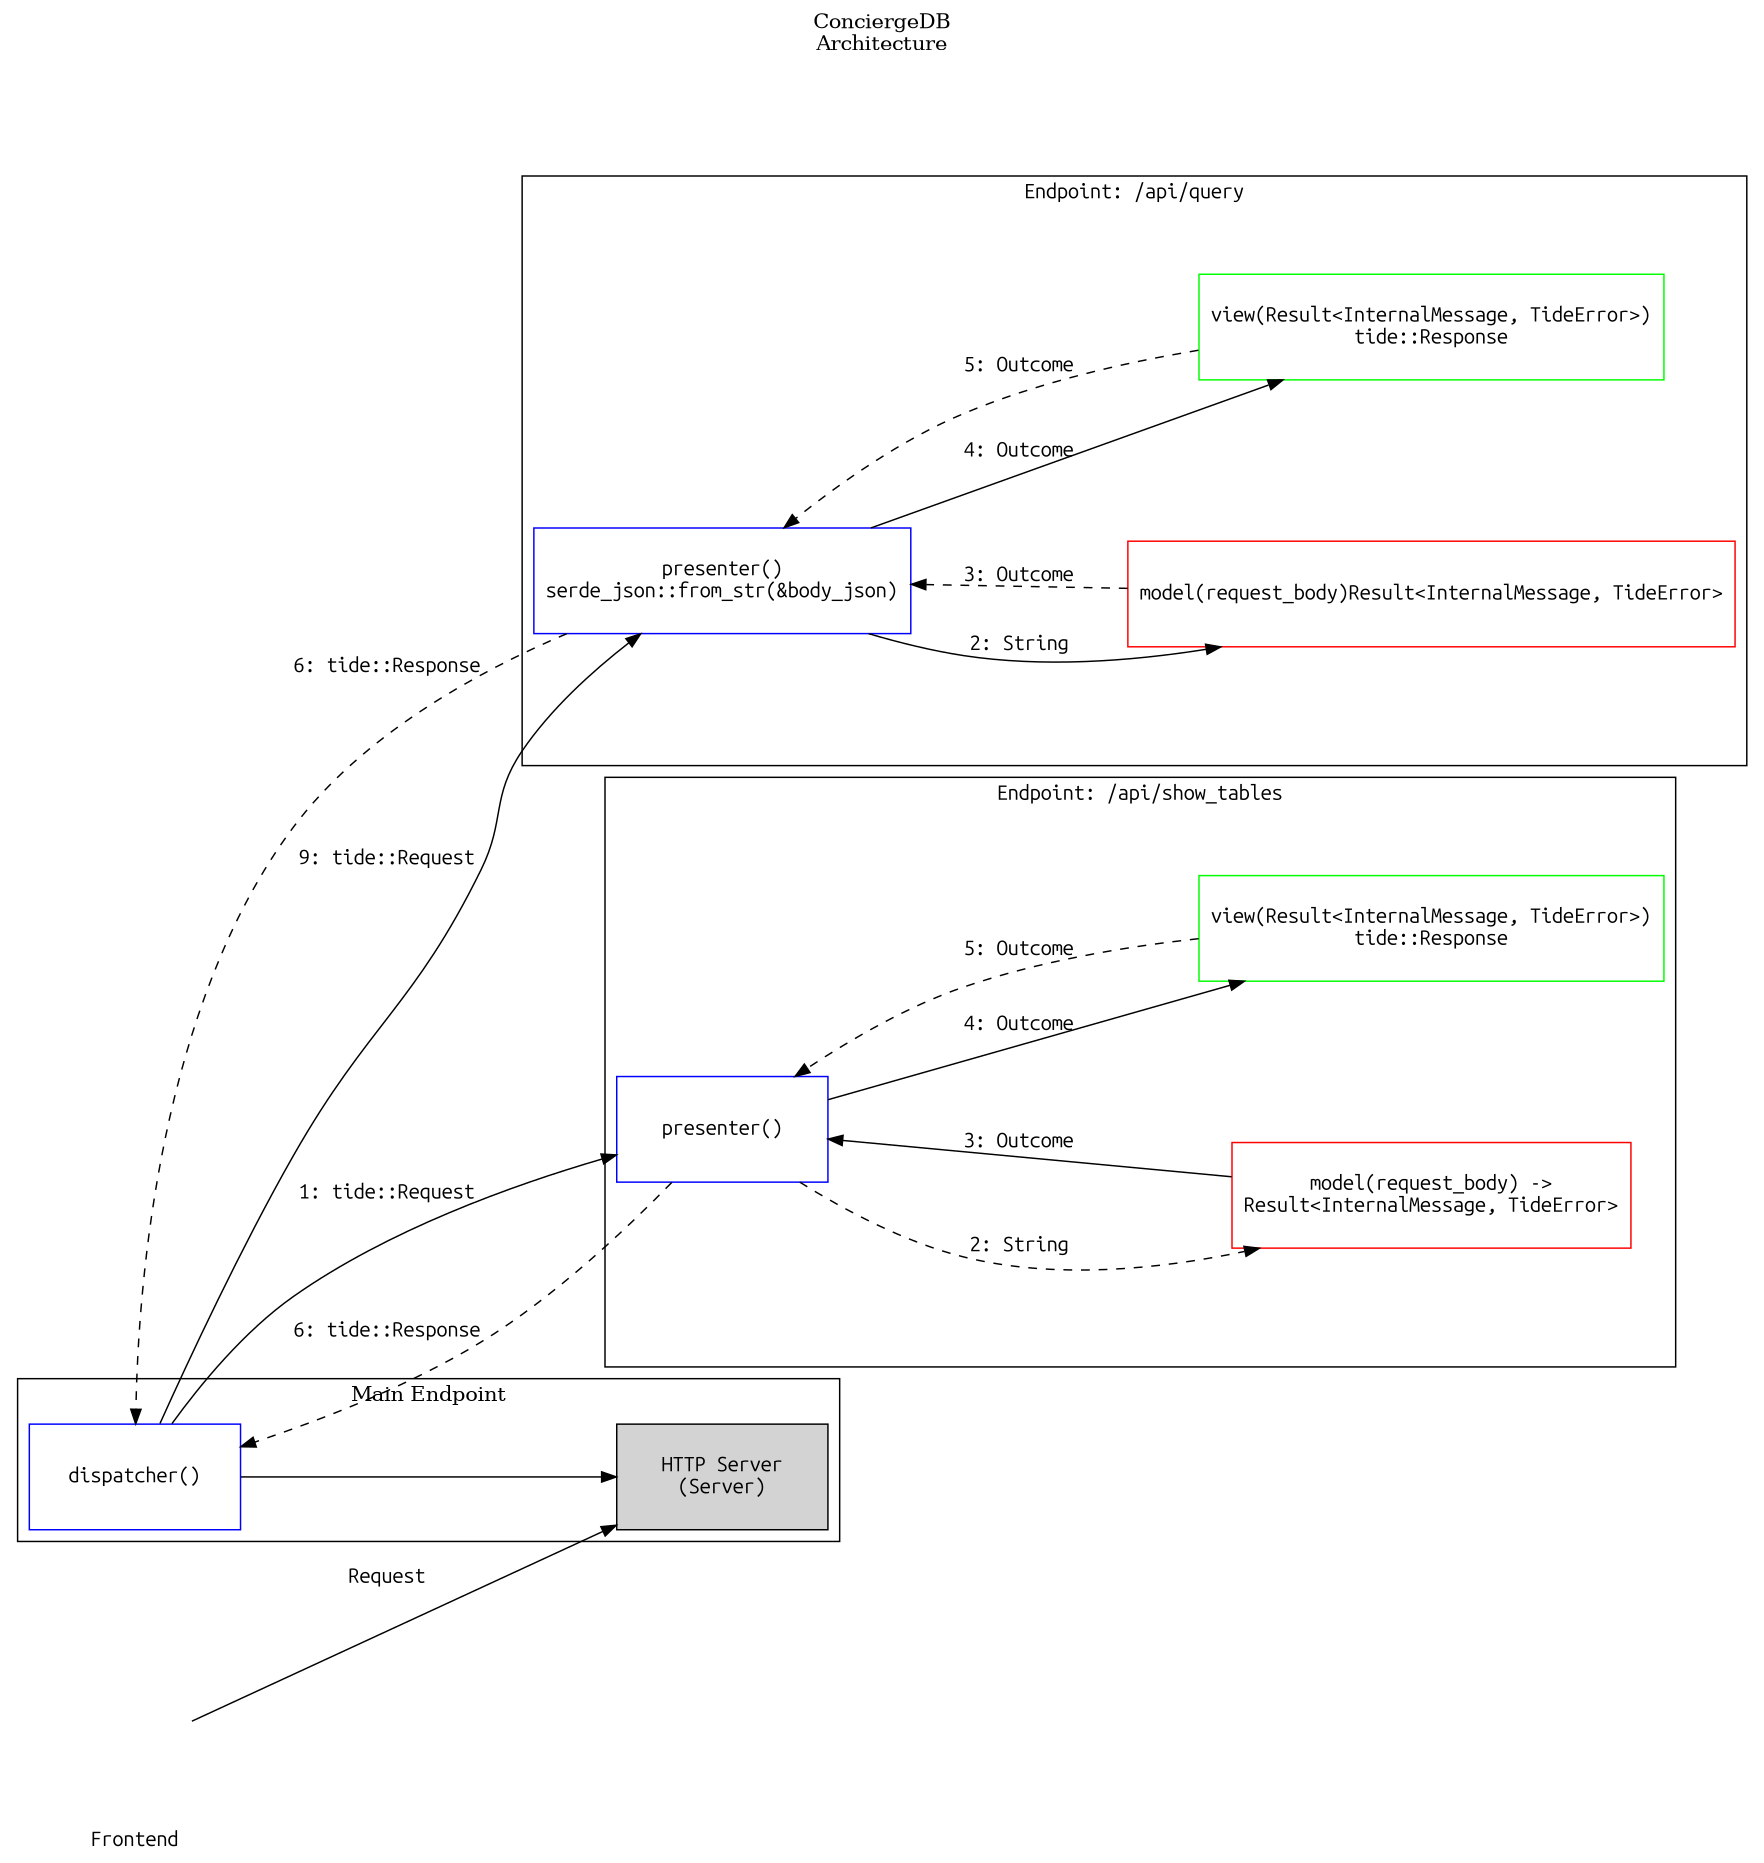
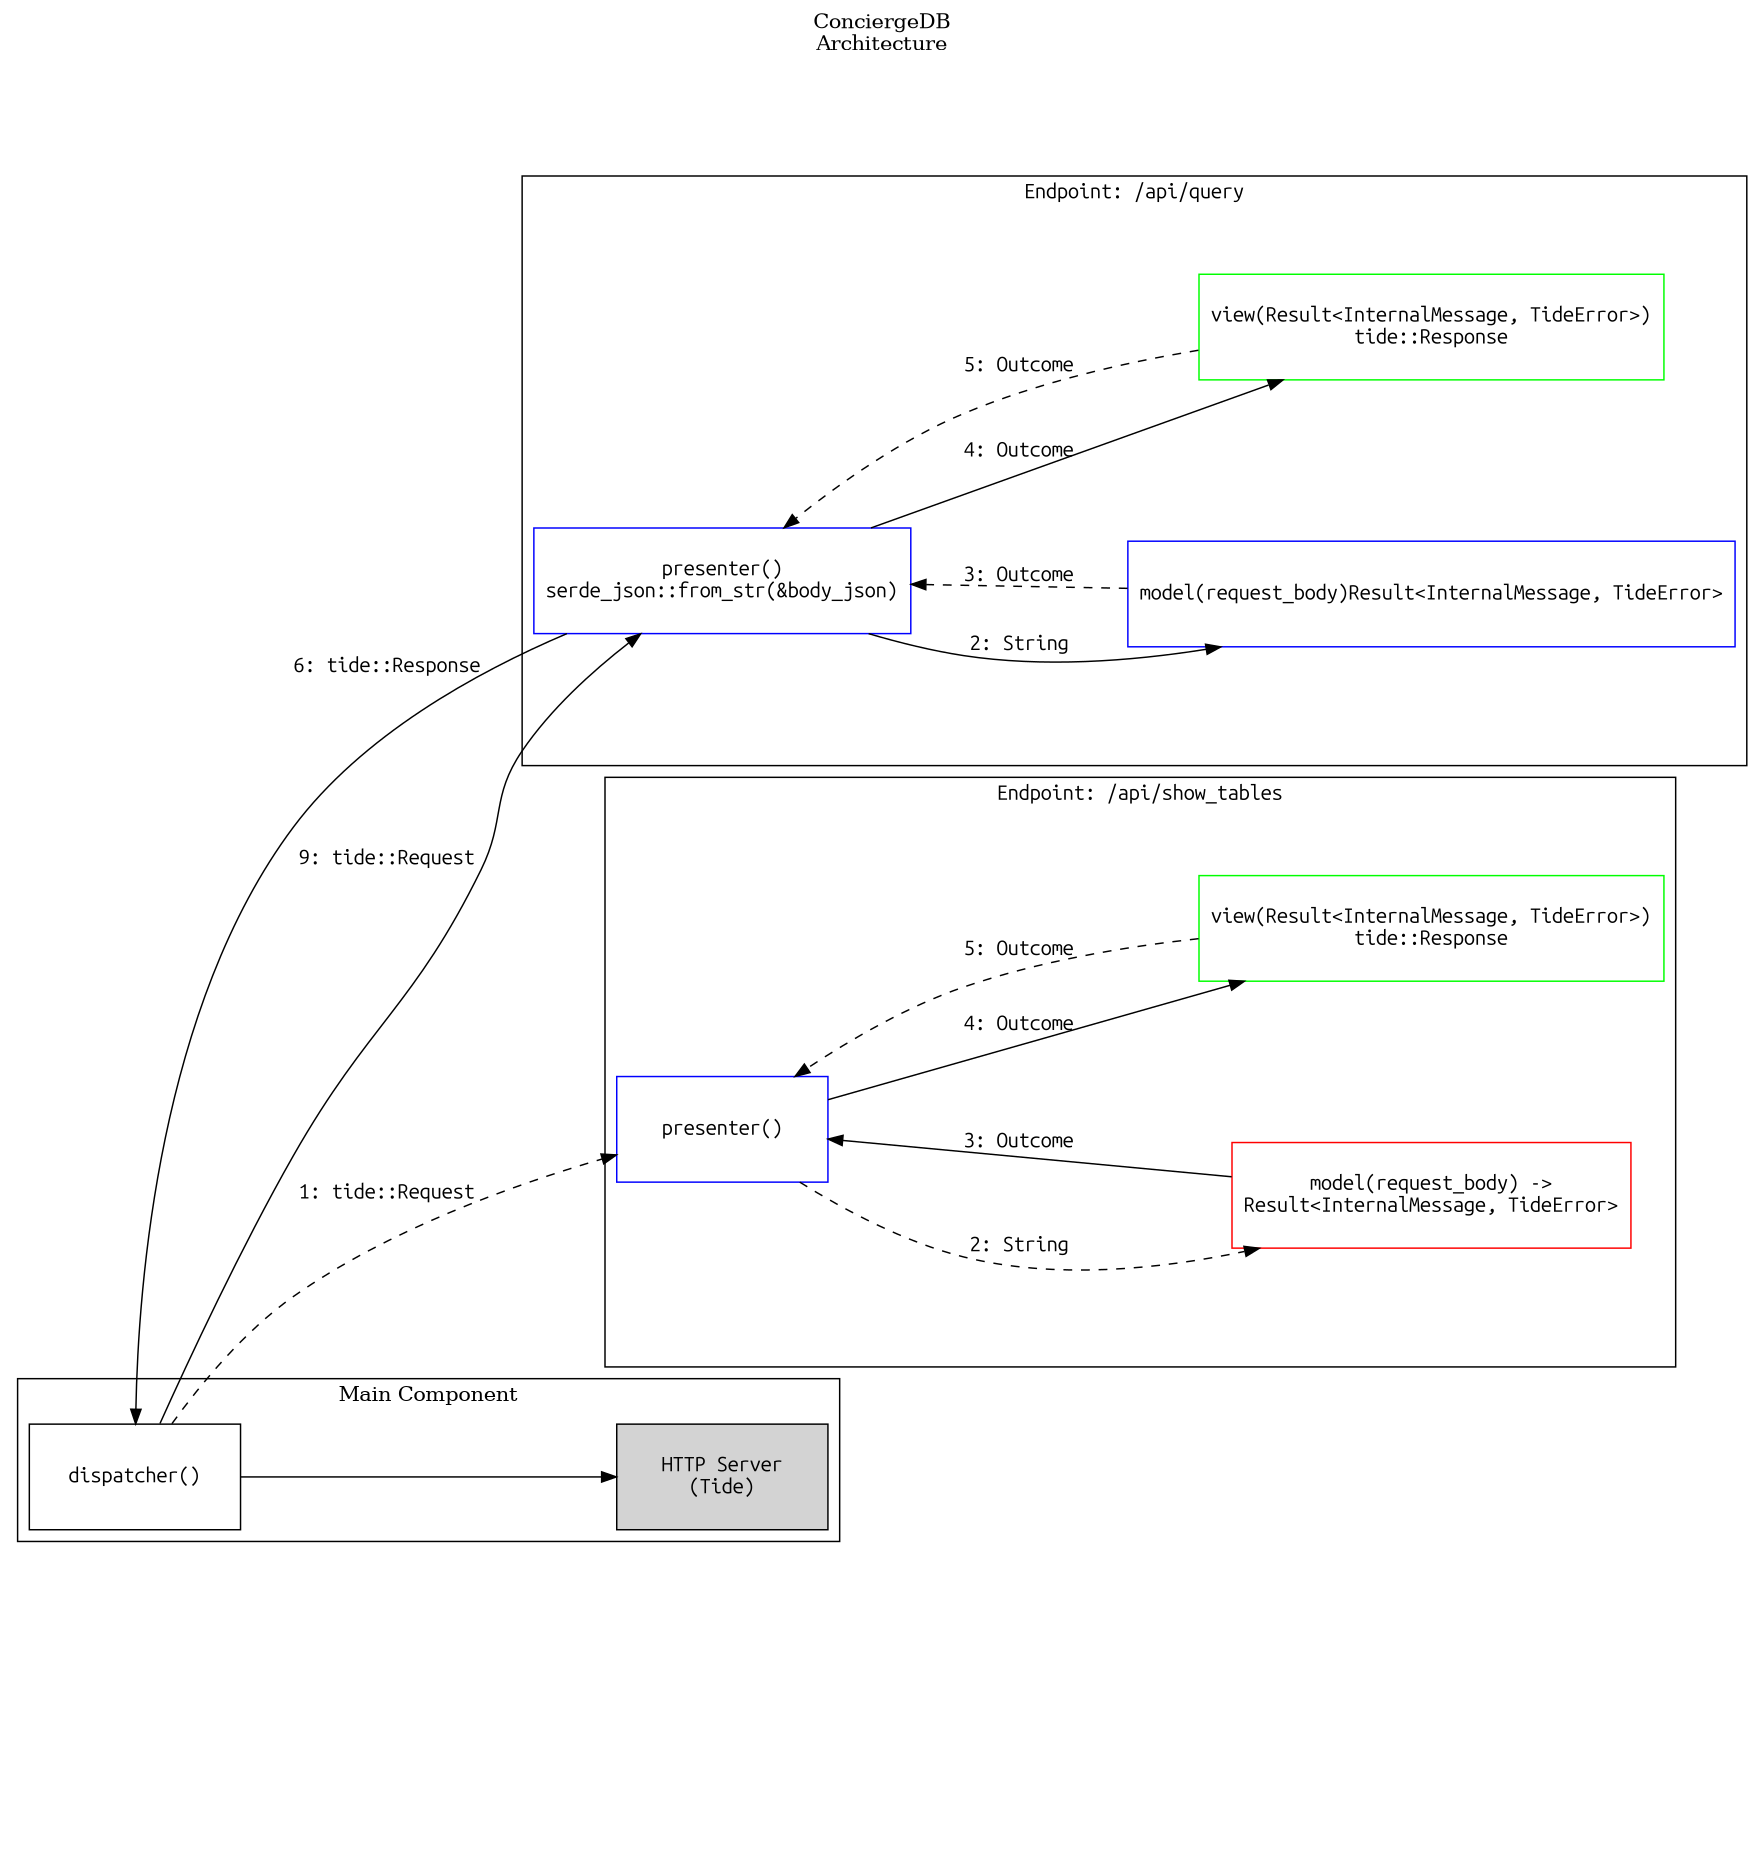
  strict digraph {
    label="ConciergeDB\nArchitecture\n\n"
    labelloc=top
    nodesep=1
    rankdir=LR
    ranksep=1
    node [fontname="Ubuntu Mono" labeljust=l nojustify=true shape=rectangle]
    edge [fontname="Ubuntu Mono"]
-   n1 [height=1 label="dispatcher()" width=2 color=blue]
-   n2 [height=1 label="HTTP Server\n(Server)" style=filled width=2]
+   n1 [height=1 label="dispatcher()" width=2]
+   n2 [height=1 label="HTTP Server\n(Tide)" style=filled width=2]
    n3 [color=blue height=1 label="presenter()" width=2]
    n4 [color=red height=1 label="model(request_body) ->\nResult<InternalMessage, TideError>" width=2]
    n5 [color=green height=1 label="view(Result<InternalMessage, TideError>)\ntide::Response" width=2]
    n6 [color=blue height=1 label="presenter()\nserde_json::from_str(&body_json)" width=2]
-   n7 [color=red height=1 label="model(request_body)Result<InternalMessage, TideError>" width=2]
+   n7 [color=blue height=1 label="model(request_body)Result<InternalMessage, TideError>" width=2]
    n8 [color=green height=1 label="view(Result<InternalMessage, TideError>)\ntide::Response" width=2]
-   n9 [height=1 label="\n\n\n\n\n\n\n\n\Frontend" shape=none width=1]
    subgraph cluster_1 {
-     label="Main Endpoint"
+     label="Main Component"
      n1
      n2
    }
    subgraph cluster_2 {
      fontname="Ubuntu Mono"
      label="Endpoint: /api/show_tables"
      n3
      n4
      n5
    }
    subgraph cluster_3 {
      fontname="Ubuntu Mono"
      label="Endpoint: /api/query"
      n6
      n7
      n8
    }
    n1 -> n2
-   n1 -> n3 [label="1: tide::Request"]
+   n1 -> n3 [label="1: tide::Request" style=dashed]
    n1 -> n6 [label="9: tide::Request"]
-   n3 -> n1 [label="6: tide::Response" style=dashed]
    n3 -> n4 [label="2: String" style=dashed]
    n3 -> n5 [label="4: Outcome"]
    n4 -> n3 [label="3: Outcome" style=solid]
    n5 -> n3 [label="5: Outcome" style=dashed]
-   n6 -> n1 [label="6: tide::Response" style=dashed]
+   n6 -> n1 [label="6: tide::Response" style=solid]
    n6 -> n7 [label="2: String"]
    n6 -> n8 [label="4: Outcome"]
    n7 -> n6 [label="3: Outcome" style=dashed]
    n8 -> n6 [label="5: Outcome" style=dashed]
-   n9 -> n2 [label=Request]
  }
